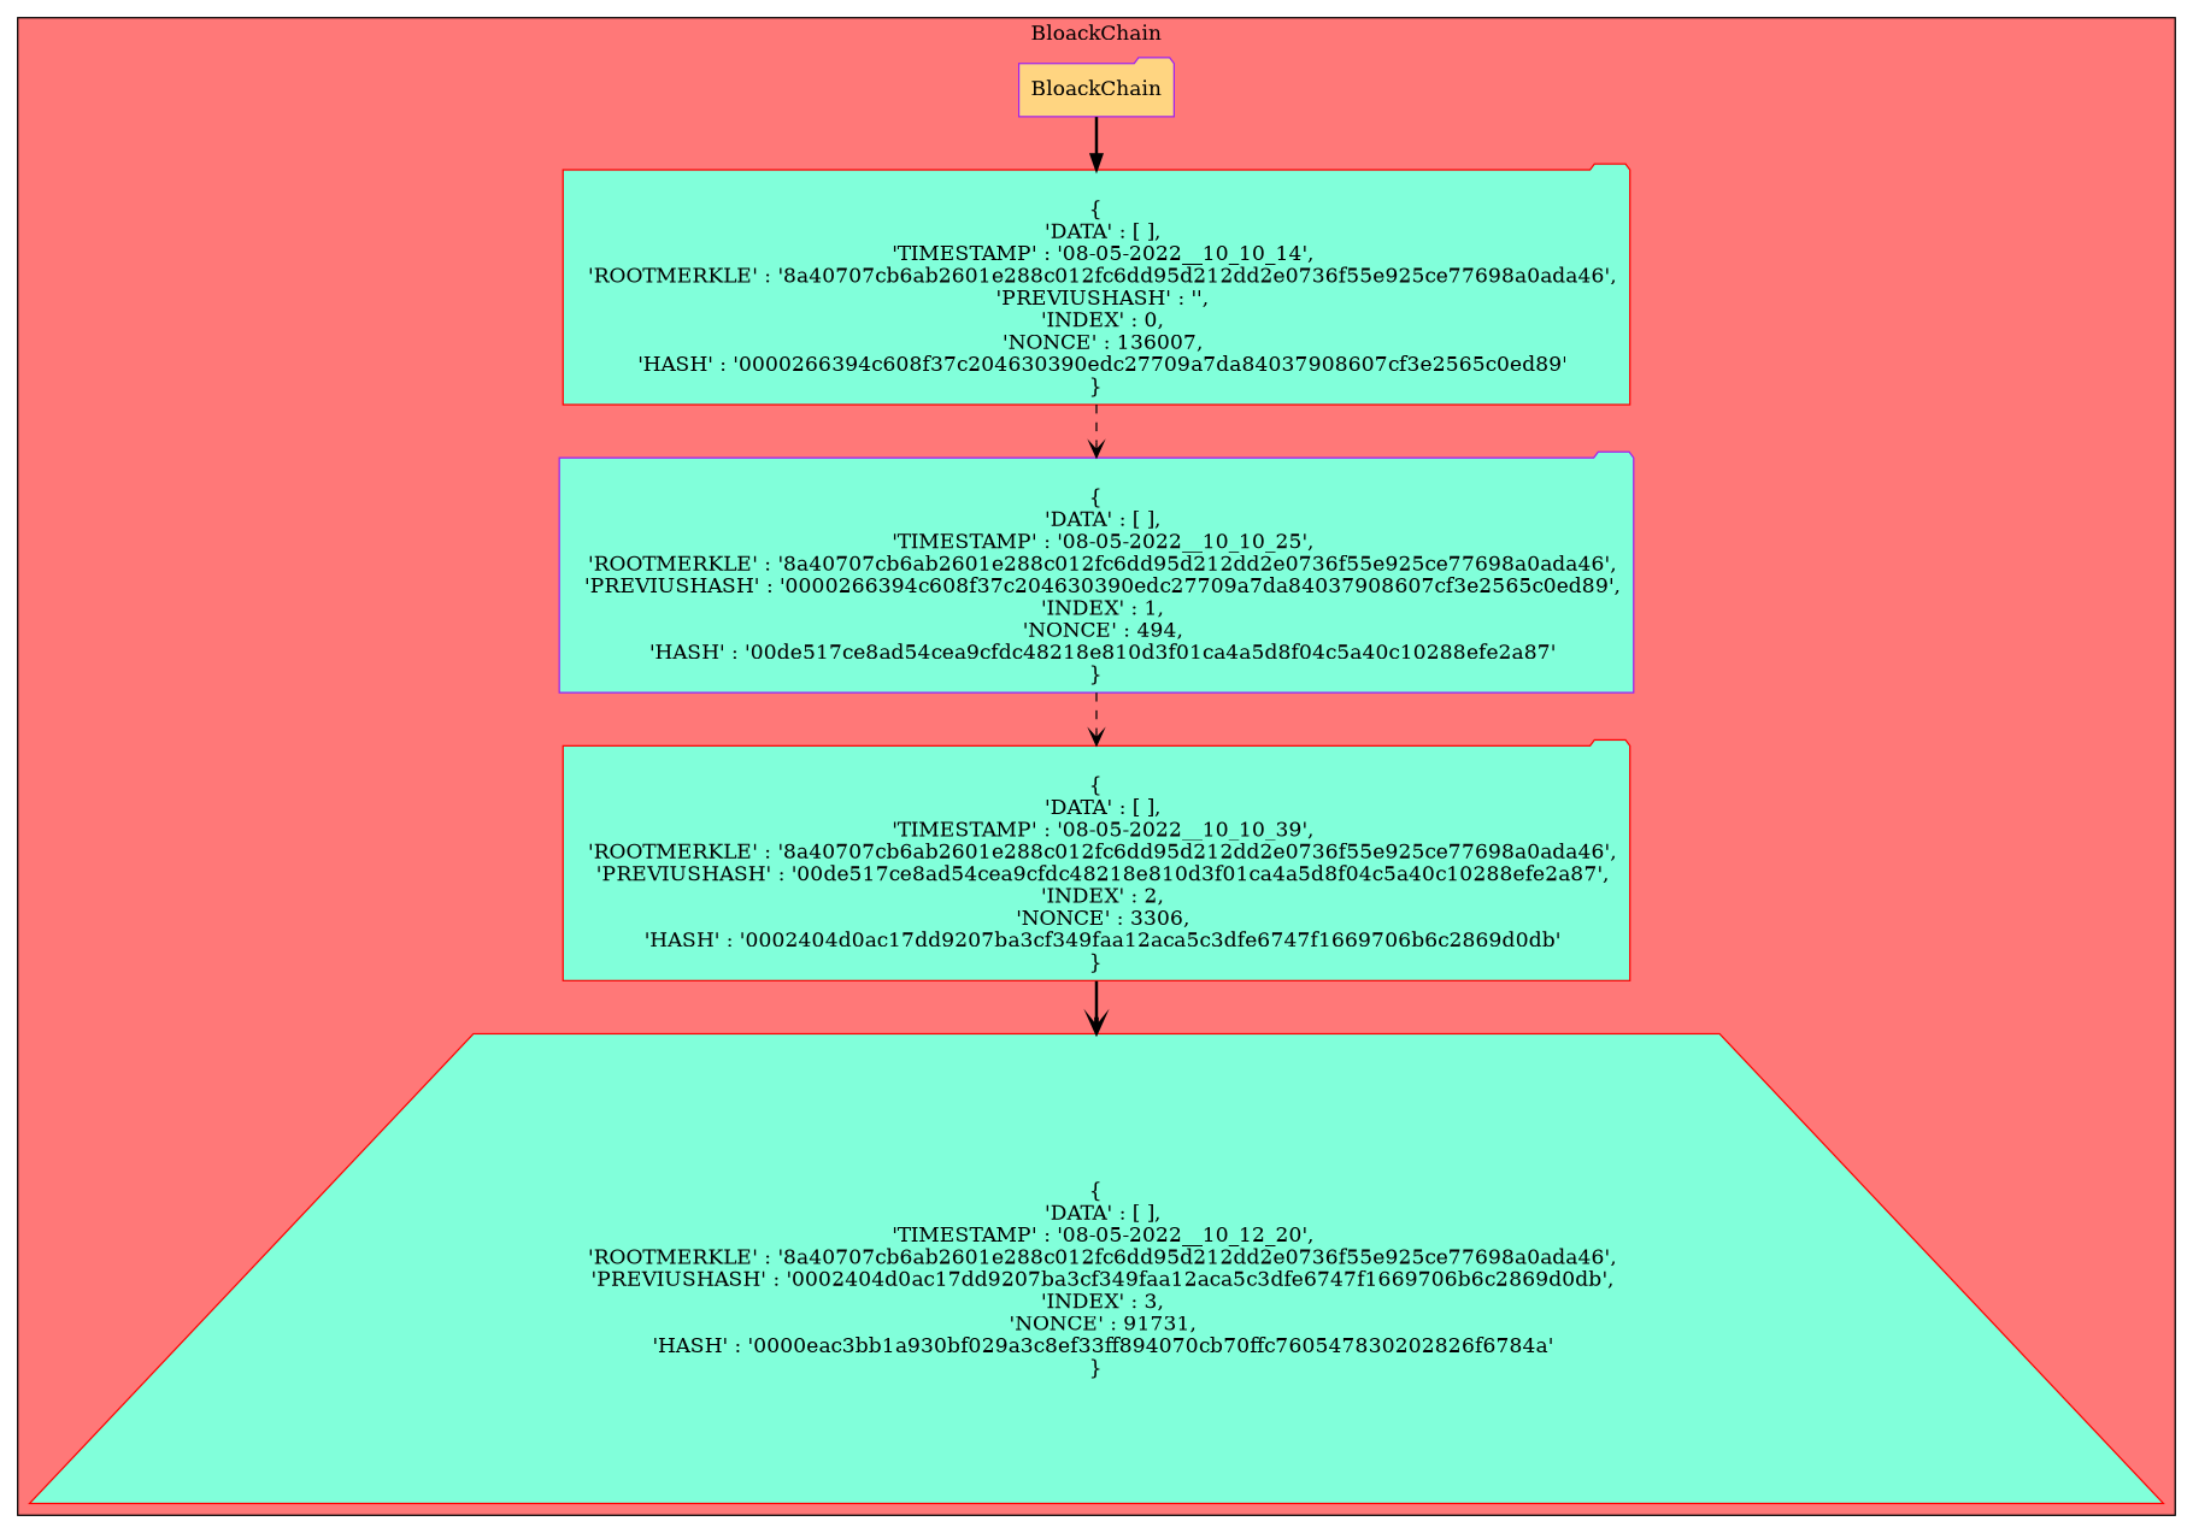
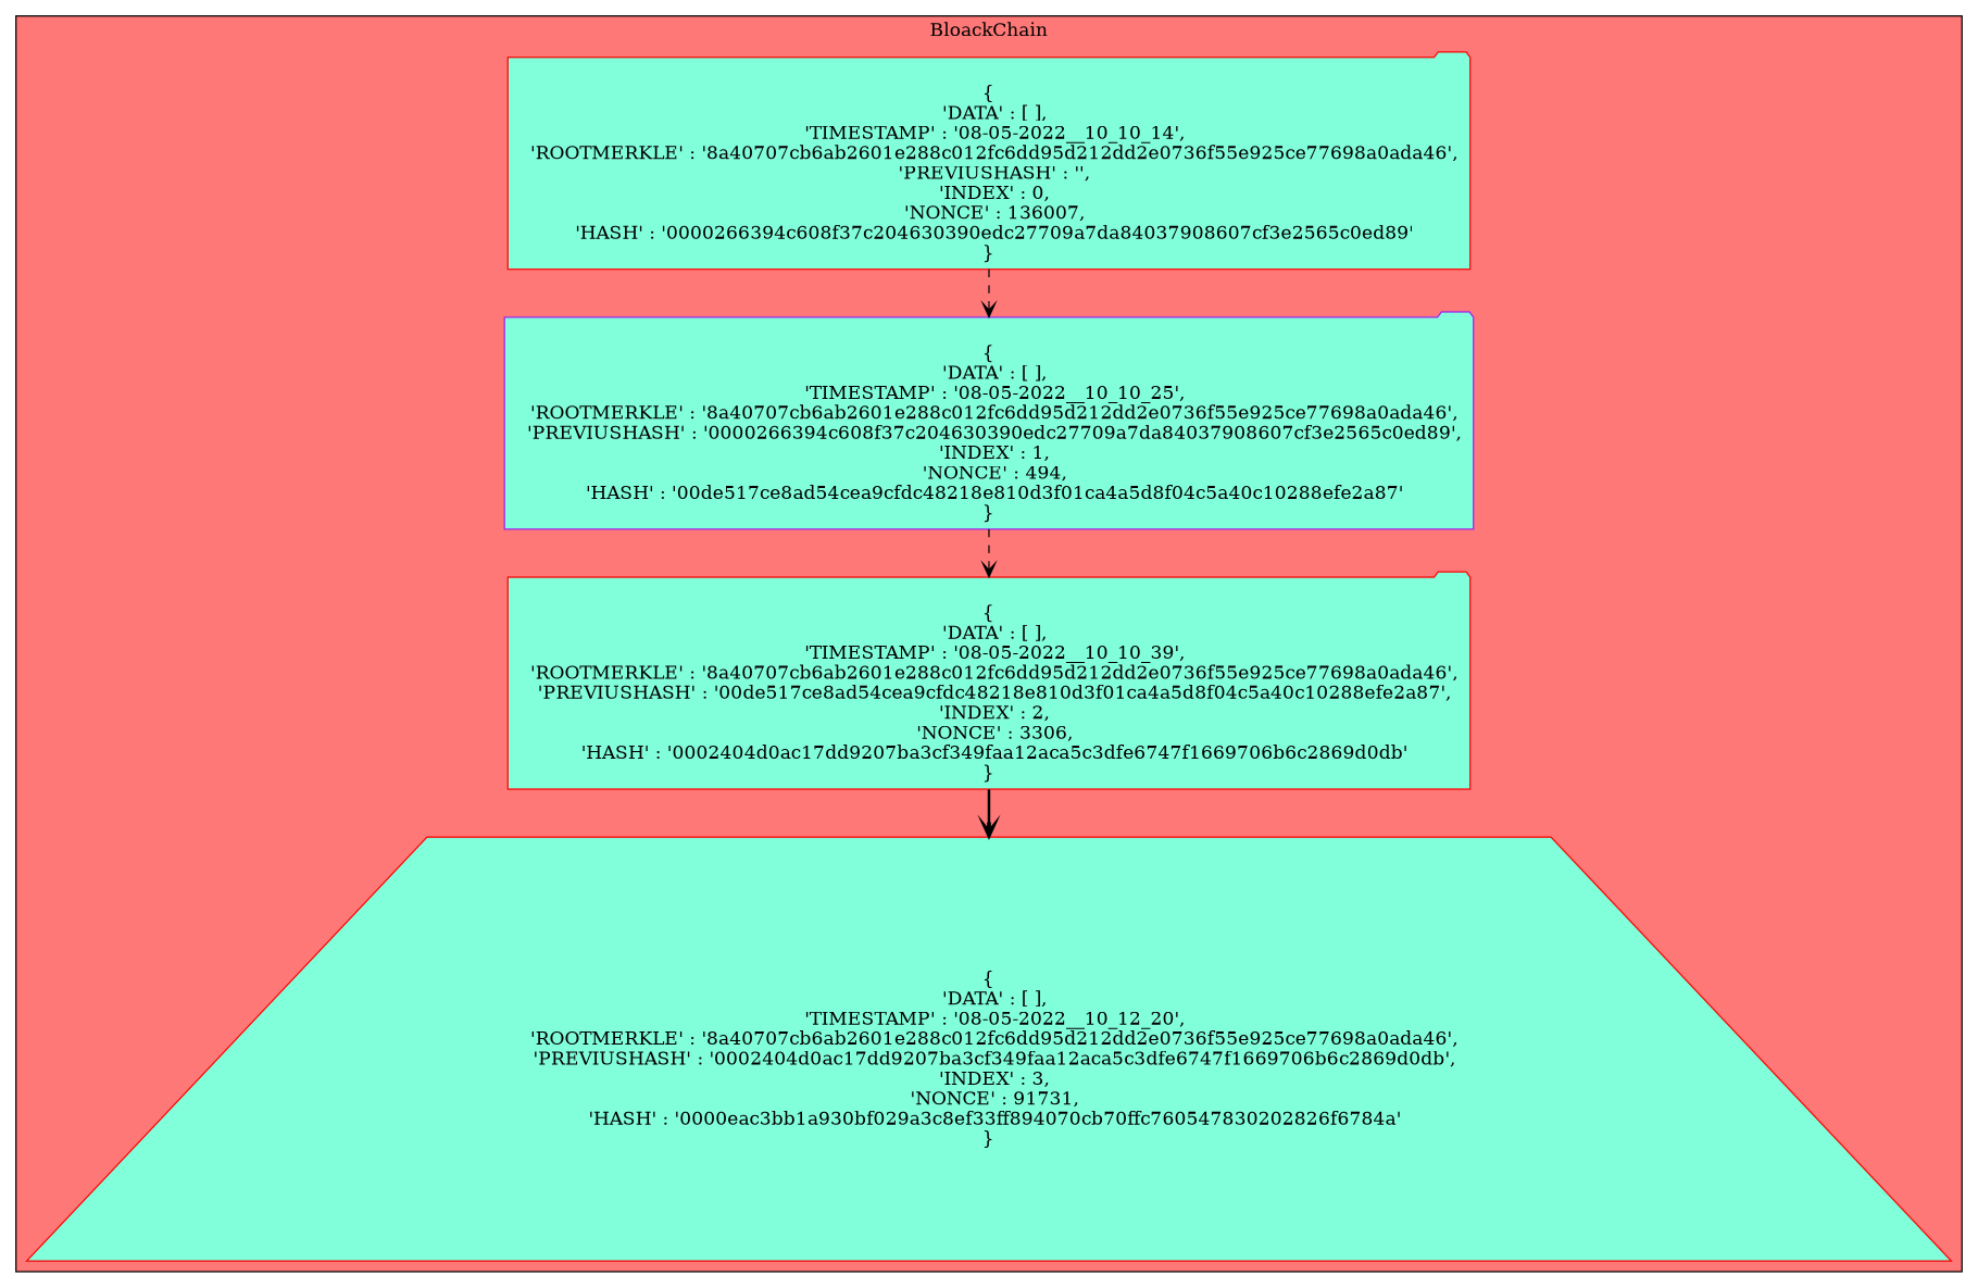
  digraph {
    node [fillcolor="#81FFDA" shape=folder style=filled color=red]
    edge [style=bold arrowhead=vee]
-   n1 [fillcolor="#FFD581" label=BloackChain color=purple]
    n2 [label="\n{\n  'DATA' : [ ],\n  'TIMESTAMP' : '08-05-2022__10_10_14',\n  'ROOTMERKLE' : '8a40707cb6ab2601e288c012fc6dd95d212dd2e0736f55e925ce77698a0ada46',\n  'PREVIUSHASH' : '',\n  'INDEX' : 0,\n  'NONCE' : 136007,\n  'HASH' : '0000266394c608f37c204630390edc27709a7da84037908607cf3e2565c0ed89'\n}"]
    n3 [label="\n{\n  'DATA' : [ ],\n  'TIMESTAMP' : '08-05-2022__10_10_25',\n  'ROOTMERKLE' : '8a40707cb6ab2601e288c012fc6dd95d212dd2e0736f55e925ce77698a0ada46',\n  'PREVIUSHASH' : '0000266394c608f37c204630390edc27709a7da84037908607cf3e2565c0ed89',\n  'INDEX' : 1,\n  'NONCE' : 494,\n  'HASH' : '00de517ce8ad54cea9cfdc48218e810d3f01ca4a5d8f04c5a40c10288efe2a87'\n}" color=purple]
    n4 [label="\n{\n  'DATA' : [ ],\n  'TIMESTAMP' : '08-05-2022__10_10_39',\n  'ROOTMERKLE' : '8a40707cb6ab2601e288c012fc6dd95d212dd2e0736f55e925ce77698a0ada46',\n  'PREVIUSHASH' : '00de517ce8ad54cea9cfdc48218e810d3f01ca4a5d8f04c5a40c10288efe2a87',\n  'INDEX' : 2,\n  'NONCE' : 3306,\n  'HASH' : '0002404d0ac17dd9207ba3cf349faa12aca5c3dfe6747f1669706b6c2869d0db'\n}"]
    n5 [label="\n{\n  'DATA' : [ ],\n  'TIMESTAMP' : '08-05-2022__10_12_20',\n  'ROOTMERKLE' : '8a40707cb6ab2601e288c012fc6dd95d212dd2e0736f55e925ce77698a0ada46',\n  'PREVIUSHASH' : '0002404d0ac17dd9207ba3cf349faa12aca5c3dfe6747f1669706b6c2869d0db',\n  'INDEX' : 3,\n  'NONCE' : 91731,\n  'HASH' : '0000eac3bb1a930bf029a3c8ef33ff894070cb70ffc760547830202826f6784a'\n}" shape=trapezium]
    subgraph cluster_1 {
      bgcolor="#FF7878"
      label=" BloackChain "
-     n1
      n2
      n3
      n4
      n5
    }
-   n1 -> n2 [arrowhead=normal]
    n2 -> n3 [style=dashed]
    n3 -> n4 [style=dashed]
    n4 -> n5
  }
